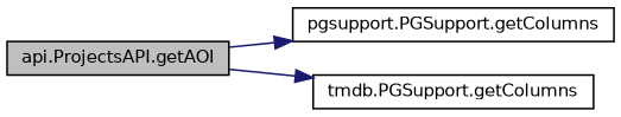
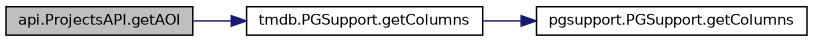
  digraph {
    rankdir=LR
    node [color=black fillcolor=white fontname=Helvetica fontsize=10 shape=record style=filled]
    edge [color=midnightblue fontname=Helvetica fontsize=10 labelfontname=Helvetica labelfontsize=10 style=solid]
    n1 [fillcolor=grey75 fontcolor=black height=0.2 label="api.ProjectsAPI.getAOI" width=0.4]
    n2 [height=0.2 label="pgsupport.PGSupport.getColumns" width=0.4]
    n3 [height=0.2 label="tmdb.PGSupport.getColumns" width=0.4]
-   n1 -> n2
+   n3 -> n2
    n1 -> n3
  }
